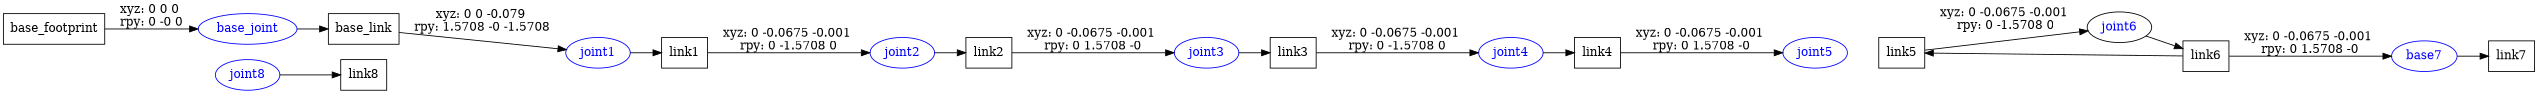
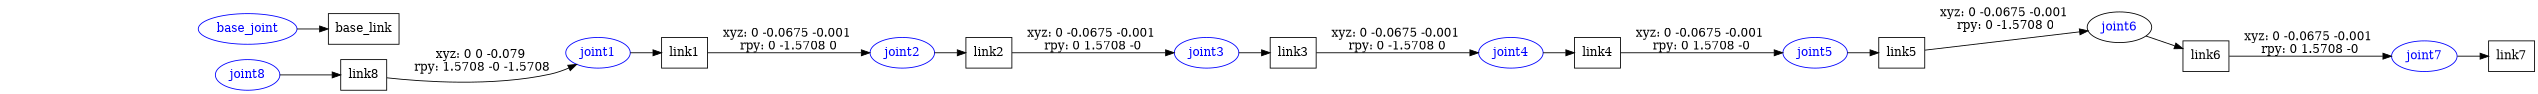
  digraph {
    rankdir=LR
    node [shape=box]
-   n1 [label=base_footprint]
    base_joint [color=blue fontcolor=blue shape=ellipse]
    n3 [label=base_link]
    joint1 [color=blue fontcolor=blue shape=ellipse]
    n5 [label=link1]
    joint2 [color=blue fontcolor=blue shape=ellipse]
    n7 [label=link2]
    joint3 [color=blue fontcolor=blue shape=ellipse]
    n9 [label=link3]
    joint4 [color=blue fontcolor=blue shape=ellipse]
    n11 [label=link4]
    joint5 [color=blue fontcolor=blue shape=ellipse]
    n13 [label=link5]
    joint6 [color=black fontcolor=blue shape=ellipse]
    n15 [label=link6]
-   joint7 [color=blue fontcolor=blue shape=ellipse label=base7]
+   joint7 [color=blue fontcolor=blue shape=ellipse]
    n17 [label=link7]
    joint8 [color=blue fontcolor=blue shape=ellipse]
    n19 [label=link8]
-   n1 -> base_joint [label="xyz: 0 0 0 \nrpy: 0 -0 0"]
    base_joint -> n3
-   n3 -> joint1 [label="xyz: 0 0 -0.079 \nrpy: 1.5708 -0 -1.5708"]
+   n19 -> joint1 [label="xyz: 0 0 -0.079 \nrpy: 1.5708 -0 -1.5708"]
    joint1 -> n5
    n5 -> joint2 [label="xyz: 0 -0.0675 -0.001 \nrpy: 0 -1.5708 0"]
    joint2 -> n7
    n7 -> joint3 [label="xyz: 0 -0.0675 -0.001 \nrpy: 0 1.5708 -0"]
    joint3 -> n9
    n9 -> joint4 [label="xyz: 0 -0.0675 -0.001 \nrpy: 0 -1.5708 0"]
    joint4 -> n11
    n11 -> joint5 [label="xyz: 0 -0.0675 -0.001 \nrpy: 0 1.5708 -0"]
-   n15 -> n13
+   joint5 -> n13
    n13 -> joint6 [label="xyz: 0 -0.0675 -0.001 \nrpy: 0 -1.5708 0"]
    joint6 -> n15
    n15 -> joint7 [label="xyz: 0 -0.0675 -0.001 \nrpy: 0 1.5708 -0"]
    joint7 -> n17
    joint8 -> n19
  }
